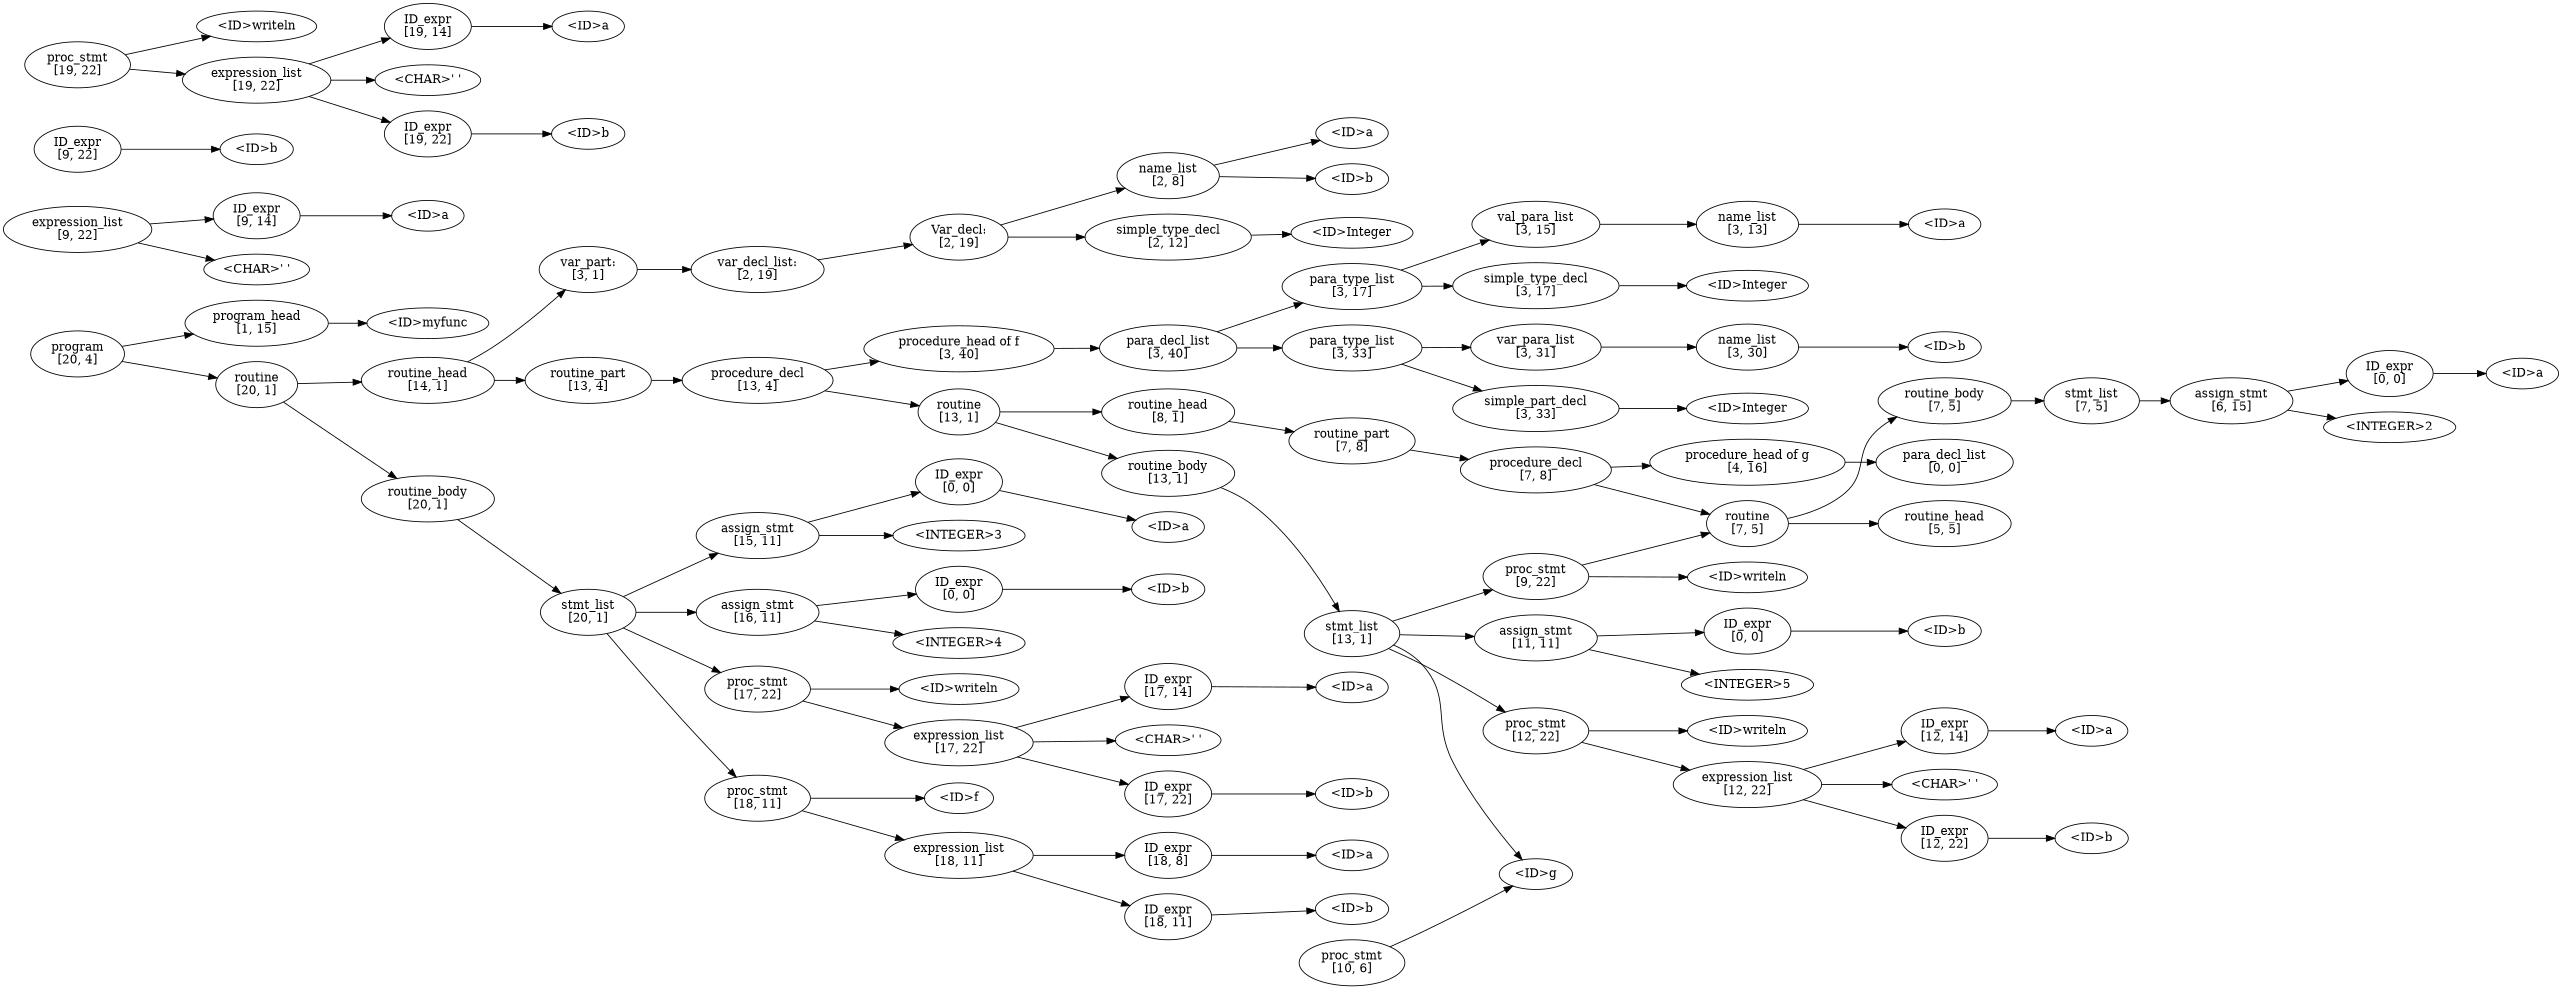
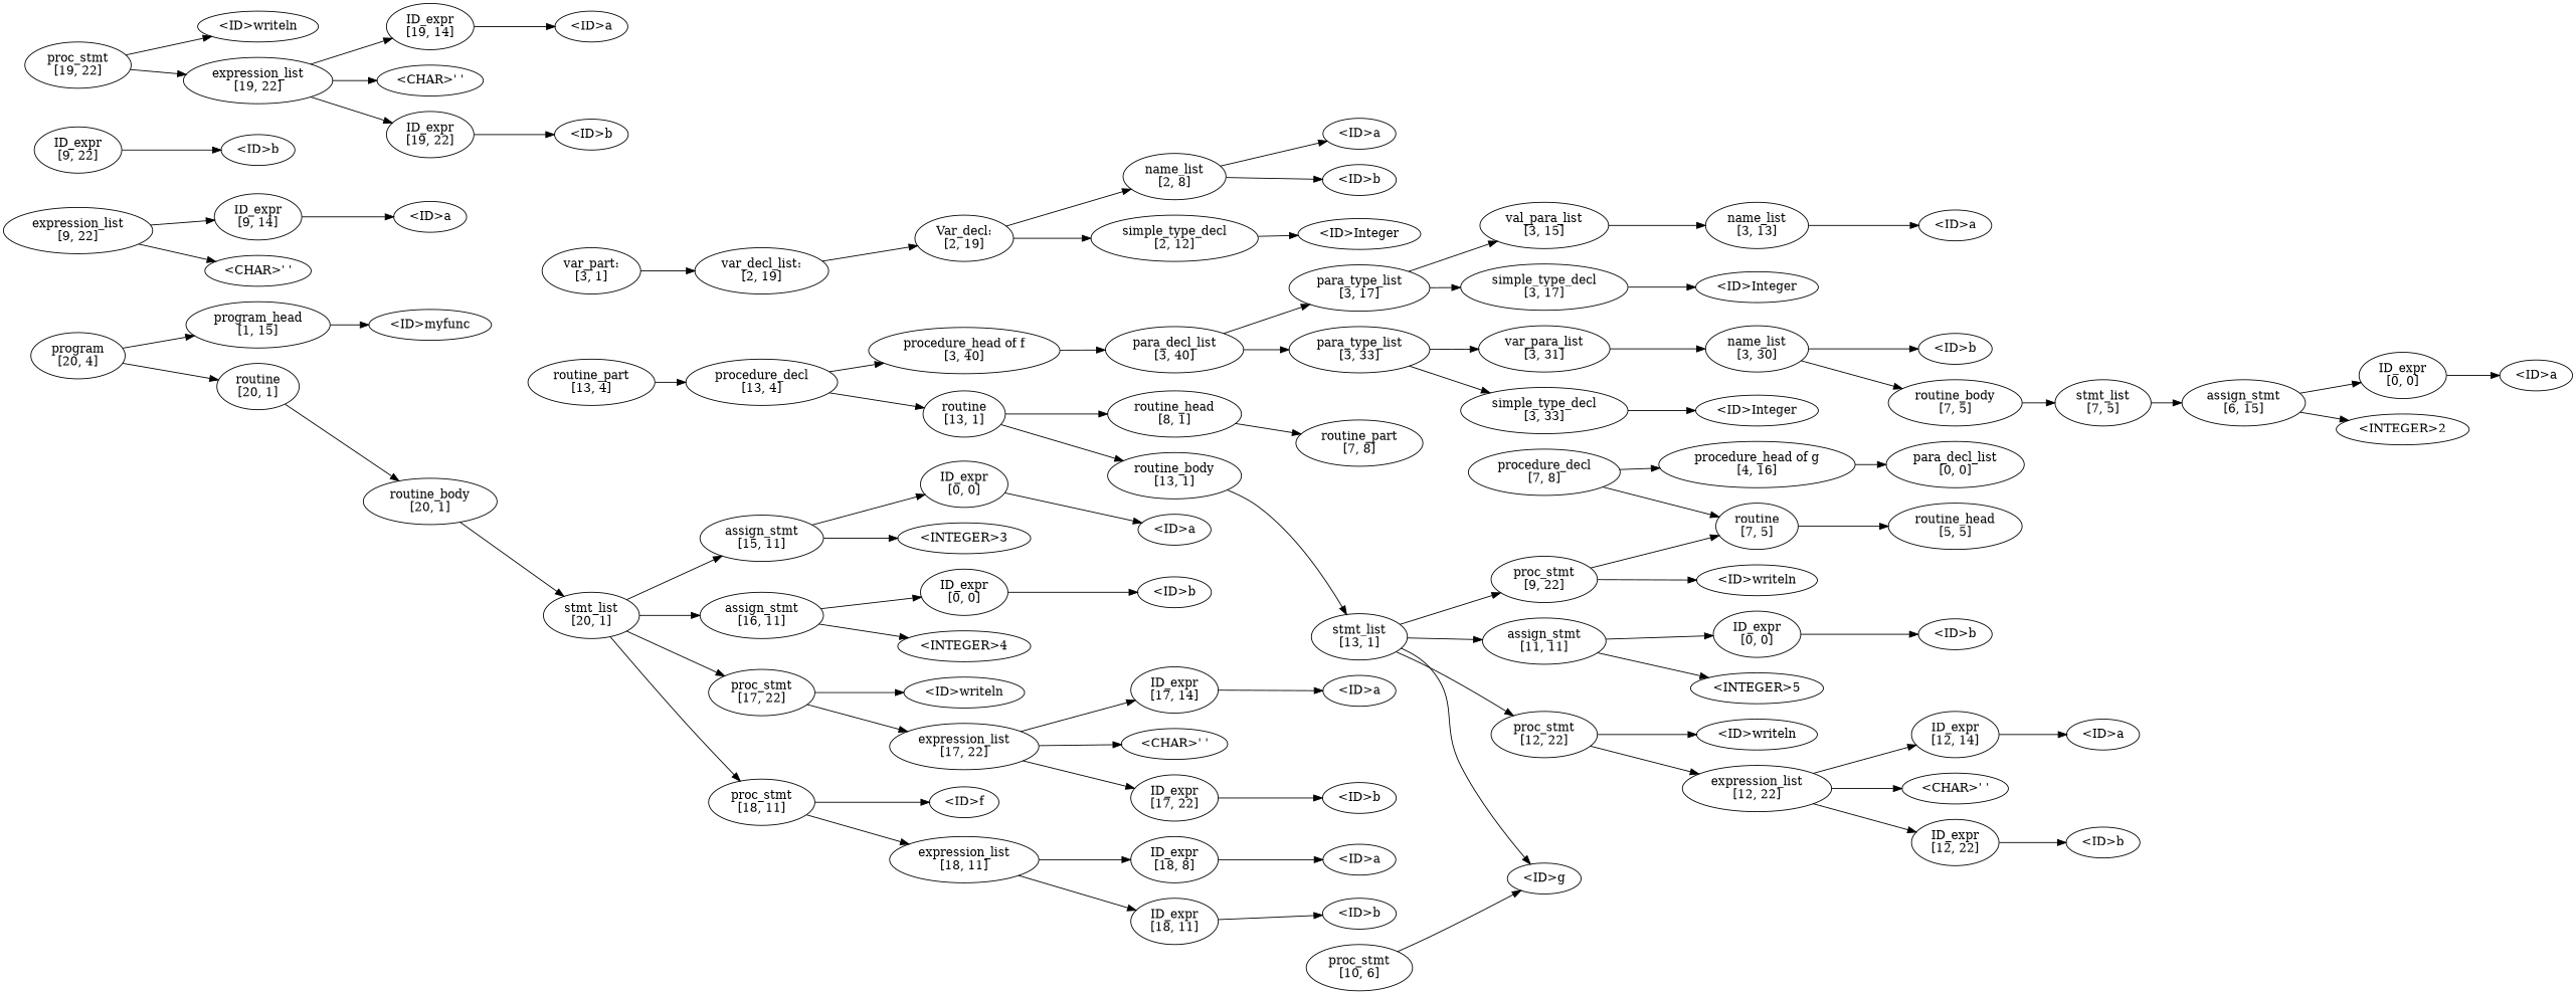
  digraph {
    rankdir=LR
    n1 [label="program\n[20, 4]"]
    n2 [label="program_head\n[1, 15]"]
    n3 [label="routine\n[20, 1]"]
    n4 [label="<ID>myfunc"]
-   n5 [label="routine_head\n[14, 1]"]
    n6 [label="routine_body\n[20, 1]"]
    n7 [label="var_part:\n[3, 1]"]
    n8 [label="routine_part\n[13, 4]"]
    n9 [label="stmt_list\n[20, 1]"]
    n10 [label="var_decl_list:\n[2, 19]"]
    n11 [label="procedure_decl\n[13, 4]"]
    n12 [label="Var_decl:\n[2, 19]"]
    n13 [label="name_list\n[2, 8]"]
    n14 [label="simple_type_decl\n[2, 12]"]
    n15 [label="<ID>a"]
    n16 [label="<ID>b"]
    n17 [label="<ID>Integer"]
    n18 [label="procedure_head of f\n[3, 40]"]
    n19 [label="routine\n[13, 1]"]
    n20 [label="para_decl_list\n[3, 40]"]
    n21 [label="routine_head\n[8, 1]"]
    n22 [label="routine_body\n[13, 1]"]
    n23 [label="para_type_list\n[3, 17]"]
    n24 [label="para_type_list\n[3, 33]"]
    n25 [label="val_para_list\n[3, 15]"]
    n26 [label="simple_type_decl\n[3, 17]"]
    n27 [label="var_para_list\n[3, 31]"]
-   n28 [label="simple_part_decl\n[3, 33]"]
+   n28 [label="simple_type_decl\n[3, 33]"]
    n29 [label="name_list\n[3, 13]"]
    n30 [label="<ID>Integer"]
    n31 [label="<ID>a"]
    n32 [label="name_list\n[3, 30]"]
    n33 [label="<ID>Integer"]
    n34 [label="<ID>b"]
    n35 [label="routine_part\n[7, 8]"]
    n36 [label="stmt_list\n[13, 1]"]
    n37 [label="procedure_decl\n[7, 8]"]
    n38 [label="procedure_head of g\n[4, 16]"]
    n39 [label="routine\n[7, 5]"]
    n40 [label="para_decl_list\n[0, 0]"]
    n41 [label="routine_head\n[5, 5]"]
    n42 [label="routine_body\n[7, 5]"]
    n43 [label="stmt_list\n[7, 5]"]
    n44 [label="assign_stmt\n[6, 15]"]
    n45 [label="ID_expr\n[0, 0]"]
    n46 [label="<INTEGER>2"]
    n47 [label="<ID>a"]
    n48 [label="proc_stmt\n[9, 22]"]
    n49 [label="assign_stmt\n[11, 11]"]
    n50 [label="proc_stmt\n[12, 22]"]
    n51 [label="<ID>g"]
    n52 [label="<ID>writeln"]
    n53 [label="proc_stmt\n[10, 6]"]
    n54 [label="ID_expr\n[0, 0]"]
    n55 [label="<INTEGER>5"]
    n56 [label="<ID>writeln"]
    n57 [label="expression_list\n[12, 22]"]
    n58 [label="expression_list\n[9, 22]"]
    n59 [label="ID_expr\n[9, 14]"]
    n60 [label="<CHAR>' '"]
    n61 [label="<ID>a"]
    n62 [label="ID_expr\n[9, 22]"]
    n63 [label="<ID>b"]
    n64 [label="<ID>b"]
    n65 [label="ID_expr\n[12, 14]"]
    n66 [label="<CHAR>' '"]
    n67 [label="ID_expr\n[12, 22]"]
    n68 [label="<ID>a"]
    n69 [label="<ID>b"]
    n70 [label="assign_stmt\n[15, 11]"]
    n71 [label="assign_stmt\n[16, 11]"]
    n72 [label="proc_stmt\n[17, 22]"]
    n73 [label="proc_stmt\n[18, 11]"]
    n74 [label="ID_expr\n[0, 0]"]
    n75 [label="<INTEGER>3"]
    n76 [label="ID_expr\n[0, 0]"]
    n77 [label="<INTEGER>4"]
    n78 [label="<ID>writeln"]
    n79 [label="expression_list\n[17, 22]"]
    n80 [label="<ID>f"]
    n81 [label="expression_list\n[18, 11]"]
    n82 [label="proc_stmt\n[19, 22]"]
    n83 [label="<ID>writeln"]
    n84 [label="expression_list\n[19, 22]"]
    n85 [label="<ID>a"]
    n86 [label="<ID>b"]
    n87 [label="ID_expr\n[17, 14]"]
    n88 [label="<CHAR>' '"]
    n89 [label="ID_expr\n[17, 22]"]
    n90 [label="<ID>a"]
    n91 [label="<ID>b"]
    n92 [label="ID_expr\n[18, 8]"]
    n93 [label="ID_expr\n[18, 11]"]
    n94 [label="<ID>a"]
    n95 [label="<ID>b"]
    n96 [label="ID_expr\n[19, 14]"]
    n97 [label="<CHAR>' '"]
    n98 [label="ID_expr\n[19, 22]"]
    n99 [label="<ID>a"]
    n100 [label="<ID>b"]
    n1 -> n2
    n1 -> n3
    n2 -> n4
-   n3 -> n5
    n3 -> n6
-   n5 -> n7
-   n5 -> n8
    n6 -> n9
    n7 -> n10
    n8 -> n11
    n9 -> n70
    n9 -> n71
    n9 -> n72
    n9 -> n73
    n10 -> n12
    n11 -> n18
    n11 -> n19
    n12 -> n13
    n12 -> n14
    n13 -> n15
    n13 -> n16
    n14 -> n17
    n18 -> n20
    n19 -> n21
    n19 -> n22
    n20 -> n23
    n20 -> n24
    n21 -> n35
    n22 -> n36
    n23 -> n25
    n23 -> n26
    n24 -> n27
    n24 -> n28
    n25 -> n29
    n26 -> n30
    n27 -> n32
    n28 -> n33
    n29 -> n31
    n32 -> n34
-   n35 -> n37
    n36 -> n48
    n36 -> n49
    n36 -> n50
    n36 -> n51
    n37 -> n38
    n37 -> n39
    n38 -> n40
    n39 -> n41
-   n39 -> n42
+   n32 -> n42
    n42 -> n43
    n43 -> n44
    n44 -> n45
    n44 -> n46
    n45 -> n47
    n48 -> n39
    n48 -> n52
    n49 -> n54
    n49 -> n55
    n50 -> n56
    n50 -> n57
    n53 -> n51
    n54 -> n64
    n57 -> n65
    n57 -> n66
    n57 -> n67
    n58 -> n59
    n58 -> n60
    n59 -> n61
    n62 -> n63
    n65 -> n68
    n67 -> n69
    n70 -> n74
    n70 -> n75
    n71 -> n76
    n71 -> n77
    n72 -> n78
    n72 -> n79
    n73 -> n80
    n73 -> n81
    n74 -> n85
    n76 -> n86
    n79 -> n87
    n79 -> n88
    n79 -> n89
    n81 -> n92
    n81 -> n93
    n82 -> n83
    n82 -> n84
    n84 -> n96
    n84 -> n97
    n84 -> n98
    n87 -> n90
    n89 -> n91
    n92 -> n94
    n93 -> n95
    n96 -> n99
    n98 -> n100
  }
